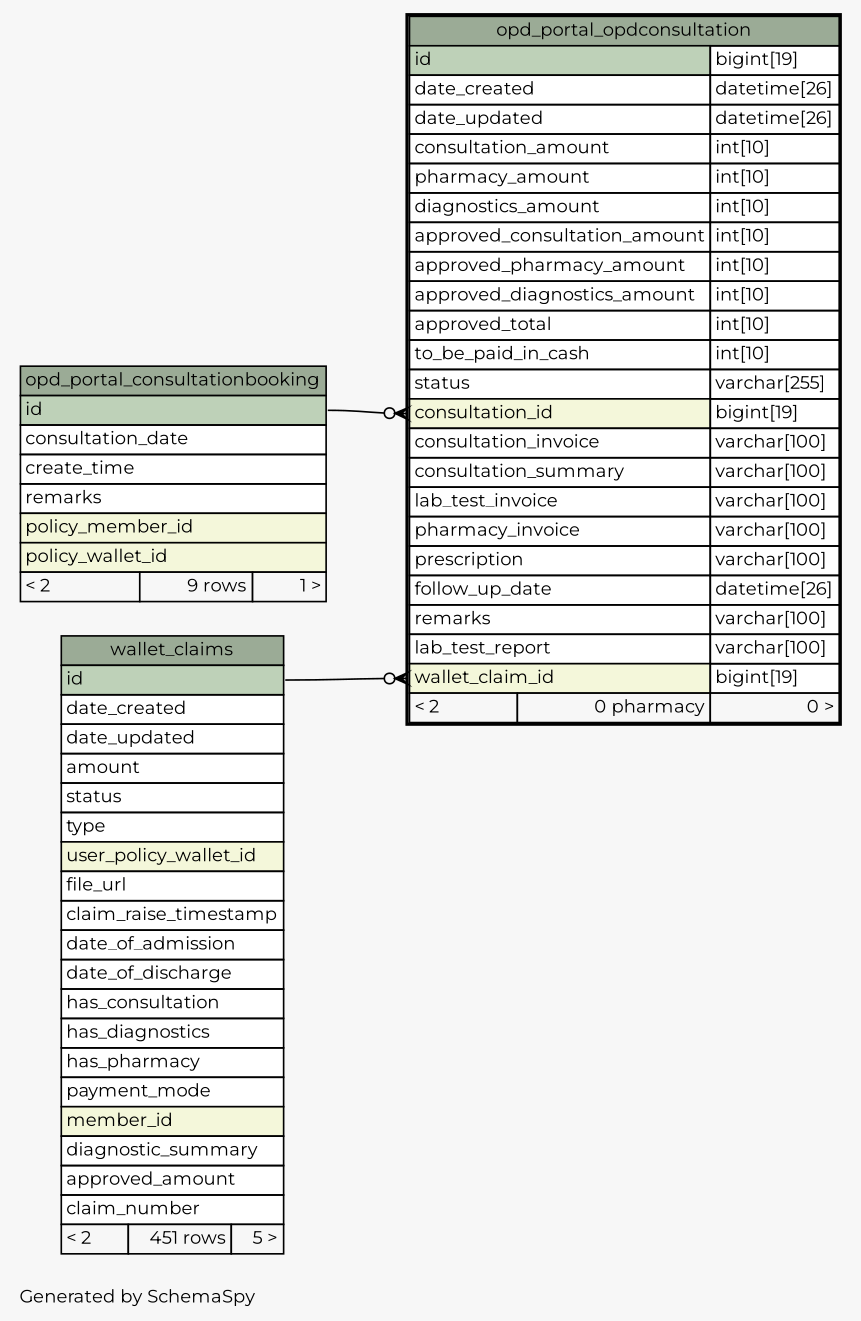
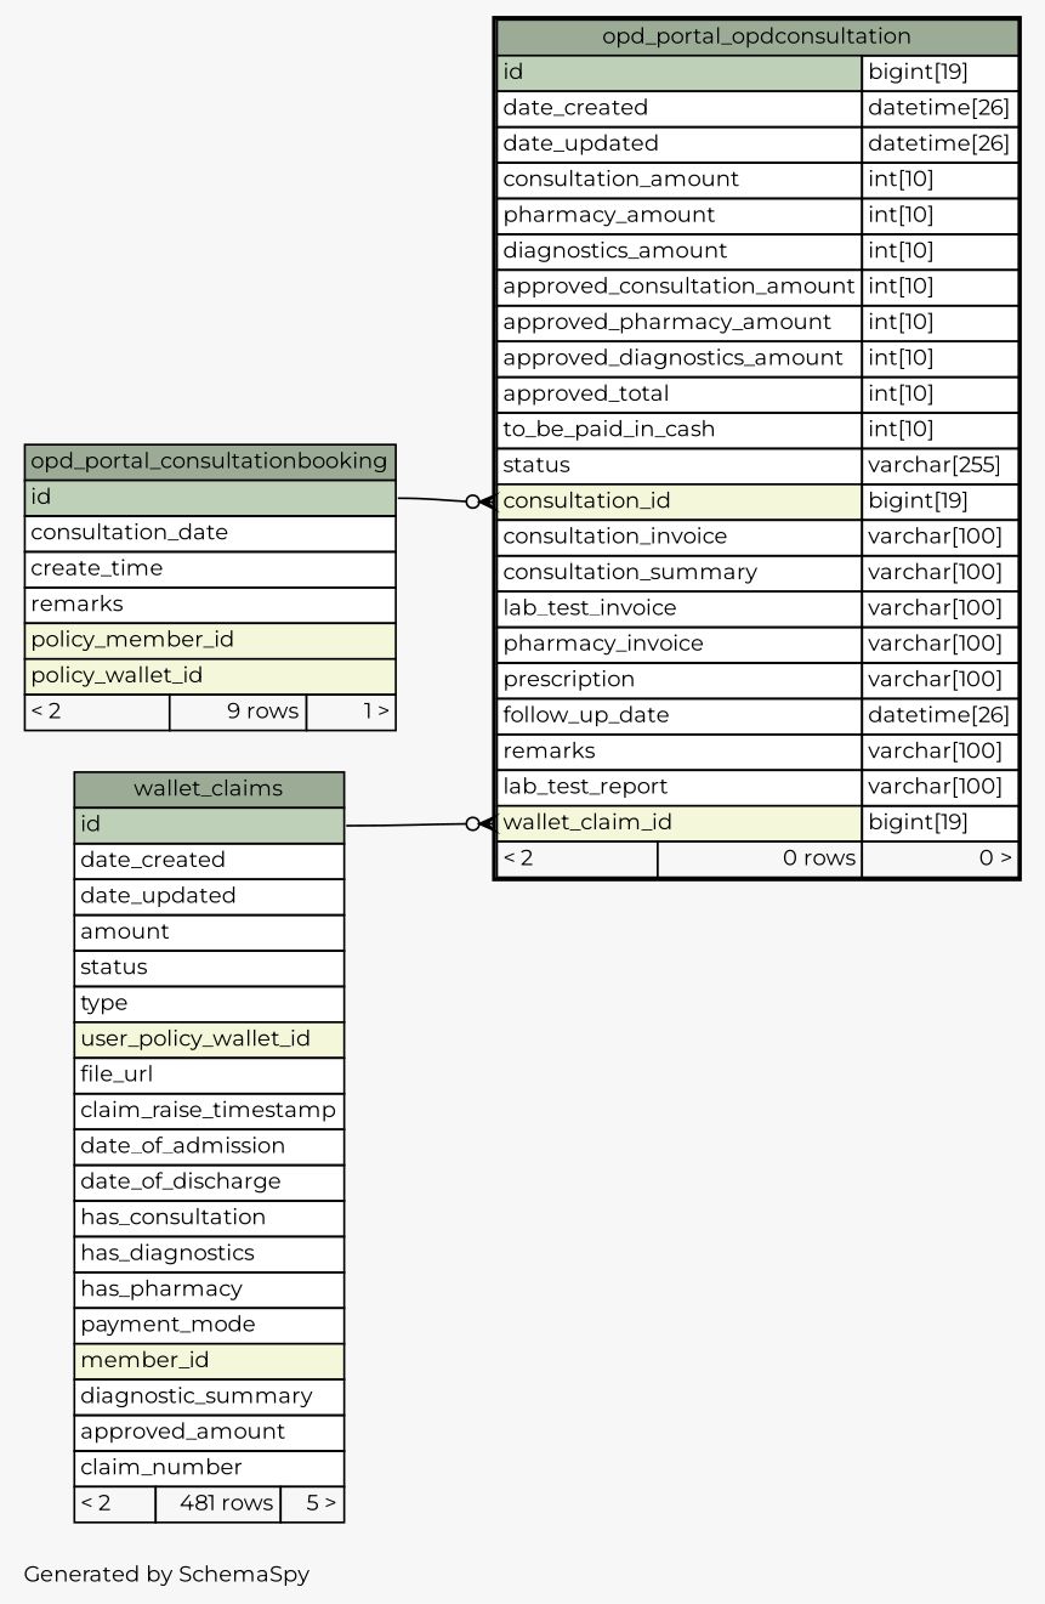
  digraph {
    bgcolor="#f7f7f7"
    fontname=Montserrat
    fontsize=11
    label="\nGenerated by SchemaSpy"
    labeljust=l
    nodesep=0.18
    rankdir=RL
    ranksep=0.46
    node [fontname=Montserrat fontsize=11 shape=plaintext]
    edge [arrowhead=none arrowsize=0.8 arrowtail=crowodot dir=back fontname=Montserrat headport="id:e"]
-   n1 [label=<     <TABLE BORDER="2" CELLBORDER="1" CELLSPACING="0" BGCOLOR="#ffffff">       <TR><TD COLSPAN="3" BGCOLOR="#9bab96" ALIGN="CENTER">opd_portal_opdconsultation</TD></TR>       <TR><TD PORT="id" COLSPAN="2" BGCOLOR="#bed1b8" ALIGN="LEFT">id</TD><TD PORT="id.type" ALIGN="LEFT">bigint[19]</TD></TR>       <TR><TD PORT="date_created" COLSPAN="2" ALIGN="LEFT">date_created</TD><TD PORT="date_created.type" ALIGN="LEFT">datetime[26]</TD></TR>       <TR><TD PORT="date_updated" COLSPAN="2" ALIGN="LEFT">date_updated</TD><TD PORT="date_updated.type" ALIGN="LEFT">datetime[26]</TD></TR>       <TR><TD PORT="consultation_amount" COLSPAN="2" ALIGN="LEFT">consultation_amount</TD><TD PORT="consultation_amount.type" ALIGN="LEFT">int[10]</TD></TR>       <TR><TD PORT="pharmacy_amount" COLSPAN="2" ALIGN="LEFT">pharmacy_amount</TD><TD PORT="pharmacy_amount.type" ALIGN="LEFT">int[10]</TD></TR>       <TR><TD PORT="diagnostics_amount" COLSPAN="2" ALIGN="LEFT">diagnostics_amount</TD><TD PORT="diagnostics_amount.type" ALIGN="LEFT">int[10]</TD></TR>       <TR><TD PORT="approved_consultation_amount" COLSPAN="2" ALIGN="LEFT">approved_consultation_amount</TD><TD PORT="approved_consultation_amount.type" ALIGN="LEFT">int[10]</TD></TR>       <TR><TD PORT="approved_pharmacy_amount" COLSPAN="2" ALIGN="LEFT">approved_pharmacy_amount</TD><TD PORT="approved_pharmacy_amount.type" ALIGN="LEFT">int[10]</TD></TR>       <TR><TD PORT="approved_diagnostics_amount" COLSPAN="2" ALIGN="LEFT">approved_diagnostics_amount</TD><TD PORT="approved_diagnostics_amount.type" ALIGN="LEFT">int[10]</TD></TR>       <TR><TD PORT="approved_total" COLSPAN="2" ALIGN="LEFT">approved_total</TD><TD PORT="approved_total.type" ALIGN="LEFT">int[10]</TD></TR>       <TR><TD PORT="to_be_paid_in_cash" COLSPAN="2" ALIGN="LEFT">to_be_paid_in_cash</TD><TD PORT="to_be_paid_in_cash.type" ALIGN="LEFT">int[10]</TD></TR>       <TR><TD PORT="status" COLSPAN="2" ALIGN="LEFT">status</TD><TD PORT="status.type" ALIGN="LEFT">varchar[255]</TD></TR>       <TR><TD PORT="consultation_id" COLSPAN="2" BGCOLOR="#f4f7da" ALIGN="LEFT">consultation_id</TD><TD PORT="consultation_id.type" ALIGN="LEFT">bigint[19]</TD></TR>       <TR><TD PORT="consultation_invoice" COLSPAN="2" ALIGN="LEFT">consultation_invoice</TD><TD PORT="consultation_invoice.type" ALIGN="LEFT">varchar[100]</TD></TR>       <TR><TD PORT="consultation_summary" COLSPAN="2" ALIGN="LEFT">consultation_summary</TD><TD PORT="consultation_summary.type" ALIGN="LEFT">varchar[100]</TD></TR>       <TR><TD PORT="lab_test_invoice" COLSPAN="2" ALIGN="LEFT">lab_test_invoice</TD><TD PORT="lab_test_invoice.type" ALIGN="LEFT">varchar[100]</TD></TR>       <TR><TD PORT="pharmacy_invoice" COLSPAN="2" ALIGN="LEFT">pharmacy_invoice</TD><TD PORT="pharmacy_invoice.type" ALIGN="LEFT">varchar[100]</TD></TR>       <TR><TD PORT="prescription" COLSPAN="2" ALIGN="LEFT">prescription</TD><TD PORT="prescription.type" ALIGN="LEFT">varchar[100]</TD></TR>       <TR><TD PORT="follow_up_date" COLSPAN="2" ALIGN="LEFT">follow_up_date</TD><TD PORT="follow_up_date.type" ALIGN="LEFT">datetime[26]</TD></TR>       <TR><TD PORT="remarks" COLSPAN="2" ALIGN="LEFT">remarks</TD><TD PORT="remarks.type" ALIGN="LEFT">varchar[100]</TD></TR>       <TR><TD PORT="lab_test_report" COLSPAN="2" ALIGN="LEFT">lab_test_report</TD><TD PORT="lab_test_report.type" ALIGN="LEFT">varchar[100]</TD></TR>       <TR><TD PORT="wallet_claim_id" COLSPAN="2" BGCOLOR="#f4f7da" ALIGN="LEFT">wallet_claim_id</TD><TD PORT="wallet_claim_id.type" ALIGN="LEFT">bigint[19]</TD></TR>       <TR><TD ALIGN="LEFT" BGCOLOR="#f7f7f7">&lt; 2</TD><TD ALIGN="RIGHT" BGCOLOR="#f7f7f7">0 pharmacy</TD><TD ALIGN="RIGHT" BGCOLOR="#f7f7f7">0 &gt;</TD></TR>     </TABLE>>]
+   n1 [label=<     <TABLE BORDER="2" CELLBORDER="1" CELLSPACING="0" BGCOLOR="#ffffff">       <TR><TD COLSPAN="3" BGCOLOR="#9bab96" ALIGN="CENTER">opd_portal_opdconsultation</TD></TR>       <TR><TD PORT="id" COLSPAN="2" BGCOLOR="#bed1b8" ALIGN="LEFT">id</TD><TD PORT="id.type" ALIGN="LEFT">bigint[19]</TD></TR>       <TR><TD PORT="date_created" COLSPAN="2" ALIGN="LEFT">date_created</TD><TD PORT="date_created.type" ALIGN="LEFT">datetime[26]</TD></TR>       <TR><TD PORT="date_updated" COLSPAN="2" ALIGN="LEFT">date_updated</TD><TD PORT="date_updated.type" ALIGN="LEFT">datetime[26]</TD></TR>       <TR><TD PORT="consultation_amount" COLSPAN="2" ALIGN="LEFT">consultation_amount</TD><TD PORT="consultation_amount.type" ALIGN="LEFT">int[10]</TD></TR>       <TR><TD PORT="pharmacy_amount" COLSPAN="2" ALIGN="LEFT">pharmacy_amount</TD><TD PORT="pharmacy_amount.type" ALIGN="LEFT">int[10]</TD></TR>       <TR><TD PORT="diagnostics_amount" COLSPAN="2" ALIGN="LEFT">diagnostics_amount</TD><TD PORT="diagnostics_amount.type" ALIGN="LEFT">int[10]</TD></TR>       <TR><TD PORT="approved_consultation_amount" COLSPAN="2" ALIGN="LEFT">approved_consultation_amount</TD><TD PORT="approved_consultation_amount.type" ALIGN="LEFT">int[10]</TD></TR>       <TR><TD PORT="approved_pharmacy_amount" COLSPAN="2" ALIGN="LEFT">approved_pharmacy_amount</TD><TD PORT="approved_pharmacy_amount.type" ALIGN="LEFT">int[10]</TD></TR>       <TR><TD PORT="approved_diagnostics_amount" COLSPAN="2" ALIGN="LEFT">approved_diagnostics_amount</TD><TD PORT="approved_diagnostics_amount.type" ALIGN="LEFT">int[10]</TD></TR>       <TR><TD PORT="approved_total" COLSPAN="2" ALIGN="LEFT">approved_total</TD><TD PORT="approved_total.type" ALIGN="LEFT">int[10]</TD></TR>       <TR><TD PORT="to_be_paid_in_cash" COLSPAN="2" ALIGN="LEFT">to_be_paid_in_cash</TD><TD PORT="to_be_paid_in_cash.type" ALIGN="LEFT">int[10]</TD></TR>       <TR><TD PORT="status" COLSPAN="2" ALIGN="LEFT">status</TD><TD PORT="status.type" ALIGN="LEFT">varchar[255]</TD></TR>       <TR><TD PORT="consultation_id" COLSPAN="2" BGCOLOR="#f4f7da" ALIGN="LEFT">consultation_id</TD><TD PORT="consultation_id.type" ALIGN="LEFT">bigint[19]</TD></TR>       <TR><TD PORT="consultation_invoice" COLSPAN="2" ALIGN="LEFT">consultation_invoice</TD><TD PORT="consultation_invoice.type" ALIGN="LEFT">varchar[100]</TD></TR>       <TR><TD PORT="consultation_summary" COLSPAN="2" ALIGN="LEFT">consultation_summary</TD><TD PORT="consultation_summary.type" ALIGN="LEFT">varchar[100]</TD></TR>       <TR><TD PORT="lab_test_invoice" COLSPAN="2" ALIGN="LEFT">lab_test_invoice</TD><TD PORT="lab_test_invoice.type" ALIGN="LEFT">varchar[100]</TD></TR>       <TR><TD PORT="pharmacy_invoice" COLSPAN="2" ALIGN="LEFT">pharmacy_invoice</TD><TD PORT="pharmacy_invoice.type" ALIGN="LEFT">varchar[100]</TD></TR>       <TR><TD PORT="prescription" COLSPAN="2" ALIGN="LEFT">prescription</TD><TD PORT="prescription.type" ALIGN="LEFT">varchar[100]</TD></TR>       <TR><TD PORT="follow_up_date" COLSPAN="2" ALIGN="LEFT">follow_up_date</TD><TD PORT="follow_up_date.type" ALIGN="LEFT">datetime[26]</TD></TR>       <TR><TD PORT="remarks" COLSPAN="2" ALIGN="LEFT">remarks</TD><TD PORT="remarks.type" ALIGN="LEFT">varchar[100]</TD></TR>       <TR><TD PORT="lab_test_report" COLSPAN="2" ALIGN="LEFT">lab_test_report</TD><TD PORT="lab_test_report.type" ALIGN="LEFT">varchar[100]</TD></TR>       <TR><TD PORT="wallet_claim_id" COLSPAN="2" BGCOLOR="#f4f7da" ALIGN="LEFT">wallet_claim_id</TD><TD PORT="wallet_claim_id.type" ALIGN="LEFT">bigint[19]</TD></TR>       <TR><TD ALIGN="LEFT" BGCOLOR="#f7f7f7">&lt; 2</TD><TD ALIGN="RIGHT" BGCOLOR="#f7f7f7">0 rows</TD><TD ALIGN="RIGHT" BGCOLOR="#f7f7f7">0 &gt;</TD></TR>     </TABLE>>]
    n2 [label=<     <TABLE BORDER="0" CELLBORDER="1" CELLSPACING="0" BGCOLOR="#ffffff">       <TR><TD COLSPAN="3" BGCOLOR="#9bab96" ALIGN="CENTER">opd_portal_consultationbooking</TD></TR>       <TR><TD PORT="id" COLSPAN="3" BGCOLOR="#bed1b8" ALIGN="LEFT">id</TD></TR>       <TR><TD PORT="consultation_date" COLSPAN="3" ALIGN="LEFT">consultation_date</TD></TR>       <TR><TD PORT="create_time" COLSPAN="3" ALIGN="LEFT">create_time</TD></TR>       <TR><TD PORT="remarks" COLSPAN="3" ALIGN="LEFT">remarks</TD></TR>       <TR><TD PORT="policy_member_id" COLSPAN="3" BGCOLOR="#f4f7da" ALIGN="LEFT">policy_member_id</TD></TR>       <TR><TD PORT="policy_wallet_id" COLSPAN="3" BGCOLOR="#f4f7da" ALIGN="LEFT">policy_wallet_id</TD></TR>       <TR><TD ALIGN="LEFT" BGCOLOR="#f7f7f7">&lt; 2</TD><TD ALIGN="RIGHT" BGCOLOR="#f7f7f7">9 rows</TD><TD ALIGN="RIGHT" BGCOLOR="#f7f7f7">1 &gt;</TD></TR>     </TABLE>>]
-   n3 [label=<     <TABLE BORDER="0" CELLBORDER="1" CELLSPACING="0" BGCOLOR="#ffffff">       <TR><TD COLSPAN="3" BGCOLOR="#9bab96" ALIGN="CENTER">wallet_claims</TD></TR>       <TR><TD PORT="id" COLSPAN="3" BGCOLOR="#bed1b8" ALIGN="LEFT">id</TD></TR>       <TR><TD PORT="date_created" COLSPAN="3" ALIGN="LEFT">date_created</TD></TR>       <TR><TD PORT="date_updated" COLSPAN="3" ALIGN="LEFT">date_updated</TD></TR>       <TR><TD PORT="amount" COLSPAN="3" ALIGN="LEFT">amount</TD></TR>       <TR><TD PORT="status" COLSPAN="3" ALIGN="LEFT">status</TD></TR>       <TR><TD PORT="type" COLSPAN="3" ALIGN="LEFT">type</TD></TR>       <TR><TD PORT="user_policy_wallet_id" COLSPAN="3" BGCOLOR="#f4f7da" ALIGN="LEFT">user_policy_wallet_id</TD></TR>       <TR><TD PORT="file_url" COLSPAN="3" ALIGN="LEFT">file_url</TD></TR>       <TR><TD PORT="claim_raise_timestamp" COLSPAN="3" ALIGN="LEFT">claim_raise_timestamp</TD></TR>       <TR><TD PORT="date_of_admission" COLSPAN="3" ALIGN="LEFT">date_of_admission</TD></TR>       <TR><TD PORT="date_of_discharge" COLSPAN="3" ALIGN="LEFT">date_of_discharge</TD></TR>       <TR><TD PORT="has_consultation" COLSPAN="3" ALIGN="LEFT">has_consultation</TD></TR>       <TR><TD PORT="has_diagnostics" COLSPAN="3" ALIGN="LEFT">has_diagnostics</TD></TR>       <TR><TD PORT="has_pharmacy" COLSPAN="3" ALIGN="LEFT">has_pharmacy</TD></TR>       <TR><TD PORT="payment_mode" COLSPAN="3" ALIGN="LEFT">payment_mode</TD></TR>       <TR><TD PORT="member_id" COLSPAN="3" BGCOLOR="#f4f7da" ALIGN="LEFT">member_id</TD></TR>       <TR><TD PORT="diagnostic_summary" COLSPAN="3" ALIGN="LEFT">diagnostic_summary</TD></TR>       <TR><TD PORT="approved_amount" COLSPAN="3" ALIGN="LEFT">approved_amount</TD></TR>       <TR><TD PORT="claim_number" COLSPAN="3" ALIGN="LEFT">claim_number</TD></TR>       <TR><TD ALIGN="LEFT" BGCOLOR="#f7f7f7">&lt; 2</TD><TD ALIGN="RIGHT" BGCOLOR="#f7f7f7">451 rows</TD><TD ALIGN="RIGHT" BGCOLOR="#f7f7f7">5 &gt;</TD></TR>     </TABLE>>]
+   n3 [label=<     <TABLE BORDER="0" CELLBORDER="1" CELLSPACING="0" BGCOLOR="#ffffff">       <TR><TD COLSPAN="3" BGCOLOR="#9bab96" ALIGN="CENTER">wallet_claims</TD></TR>       <TR><TD PORT="id" COLSPAN="3" BGCOLOR="#bed1b8" ALIGN="LEFT">id</TD></TR>       <TR><TD PORT="date_created" COLSPAN="3" ALIGN="LEFT">date_created</TD></TR>       <TR><TD PORT="date_updated" COLSPAN="3" ALIGN="LEFT">date_updated</TD></TR>       <TR><TD PORT="amount" COLSPAN="3" ALIGN="LEFT">amount</TD></TR>       <TR><TD PORT="status" COLSPAN="3" ALIGN="LEFT">status</TD></TR>       <TR><TD PORT="type" COLSPAN="3" ALIGN="LEFT">type</TD></TR>       <TR><TD PORT="user_policy_wallet_id" COLSPAN="3" BGCOLOR="#f4f7da" ALIGN="LEFT">user_policy_wallet_id</TD></TR>       <TR><TD PORT="file_url" COLSPAN="3" ALIGN="LEFT">file_url</TD></TR>       <TR><TD PORT="claim_raise_timestamp" COLSPAN="3" ALIGN="LEFT">claim_raise_timestamp</TD></TR>       <TR><TD PORT="date_of_admission" COLSPAN="3" ALIGN="LEFT">date_of_admission</TD></TR>       <TR><TD PORT="date_of_discharge" COLSPAN="3" ALIGN="LEFT">date_of_discharge</TD></TR>       <TR><TD PORT="has_consultation" COLSPAN="3" ALIGN="LEFT">has_consultation</TD></TR>       <TR><TD PORT="has_diagnostics" COLSPAN="3" ALIGN="LEFT">has_diagnostics</TD></TR>       <TR><TD PORT="has_pharmacy" COLSPAN="3" ALIGN="LEFT">has_pharmacy</TD></TR>       <TR><TD PORT="payment_mode" COLSPAN="3" ALIGN="LEFT">payment_mode</TD></TR>       <TR><TD PORT="member_id" COLSPAN="3" BGCOLOR="#f4f7da" ALIGN="LEFT">member_id</TD></TR>       <TR><TD PORT="diagnostic_summary" COLSPAN="3" ALIGN="LEFT">diagnostic_summary</TD></TR>       <TR><TD PORT="approved_amount" COLSPAN="3" ALIGN="LEFT">approved_amount</TD></TR>       <TR><TD PORT="claim_number" COLSPAN="3" ALIGN="LEFT">claim_number</TD></TR>       <TR><TD ALIGN="LEFT" BGCOLOR="#f7f7f7">&lt; 2</TD><TD ALIGN="RIGHT" BGCOLOR="#f7f7f7">481 rows</TD><TD ALIGN="RIGHT" BGCOLOR="#f7f7f7">5 &gt;</TD></TR>     </TABLE>>]
    n1 -> n2 [tailport="consultation_id:w"]
    n1 -> n3 [tailport="wallet_claim_id:w"]
  }
